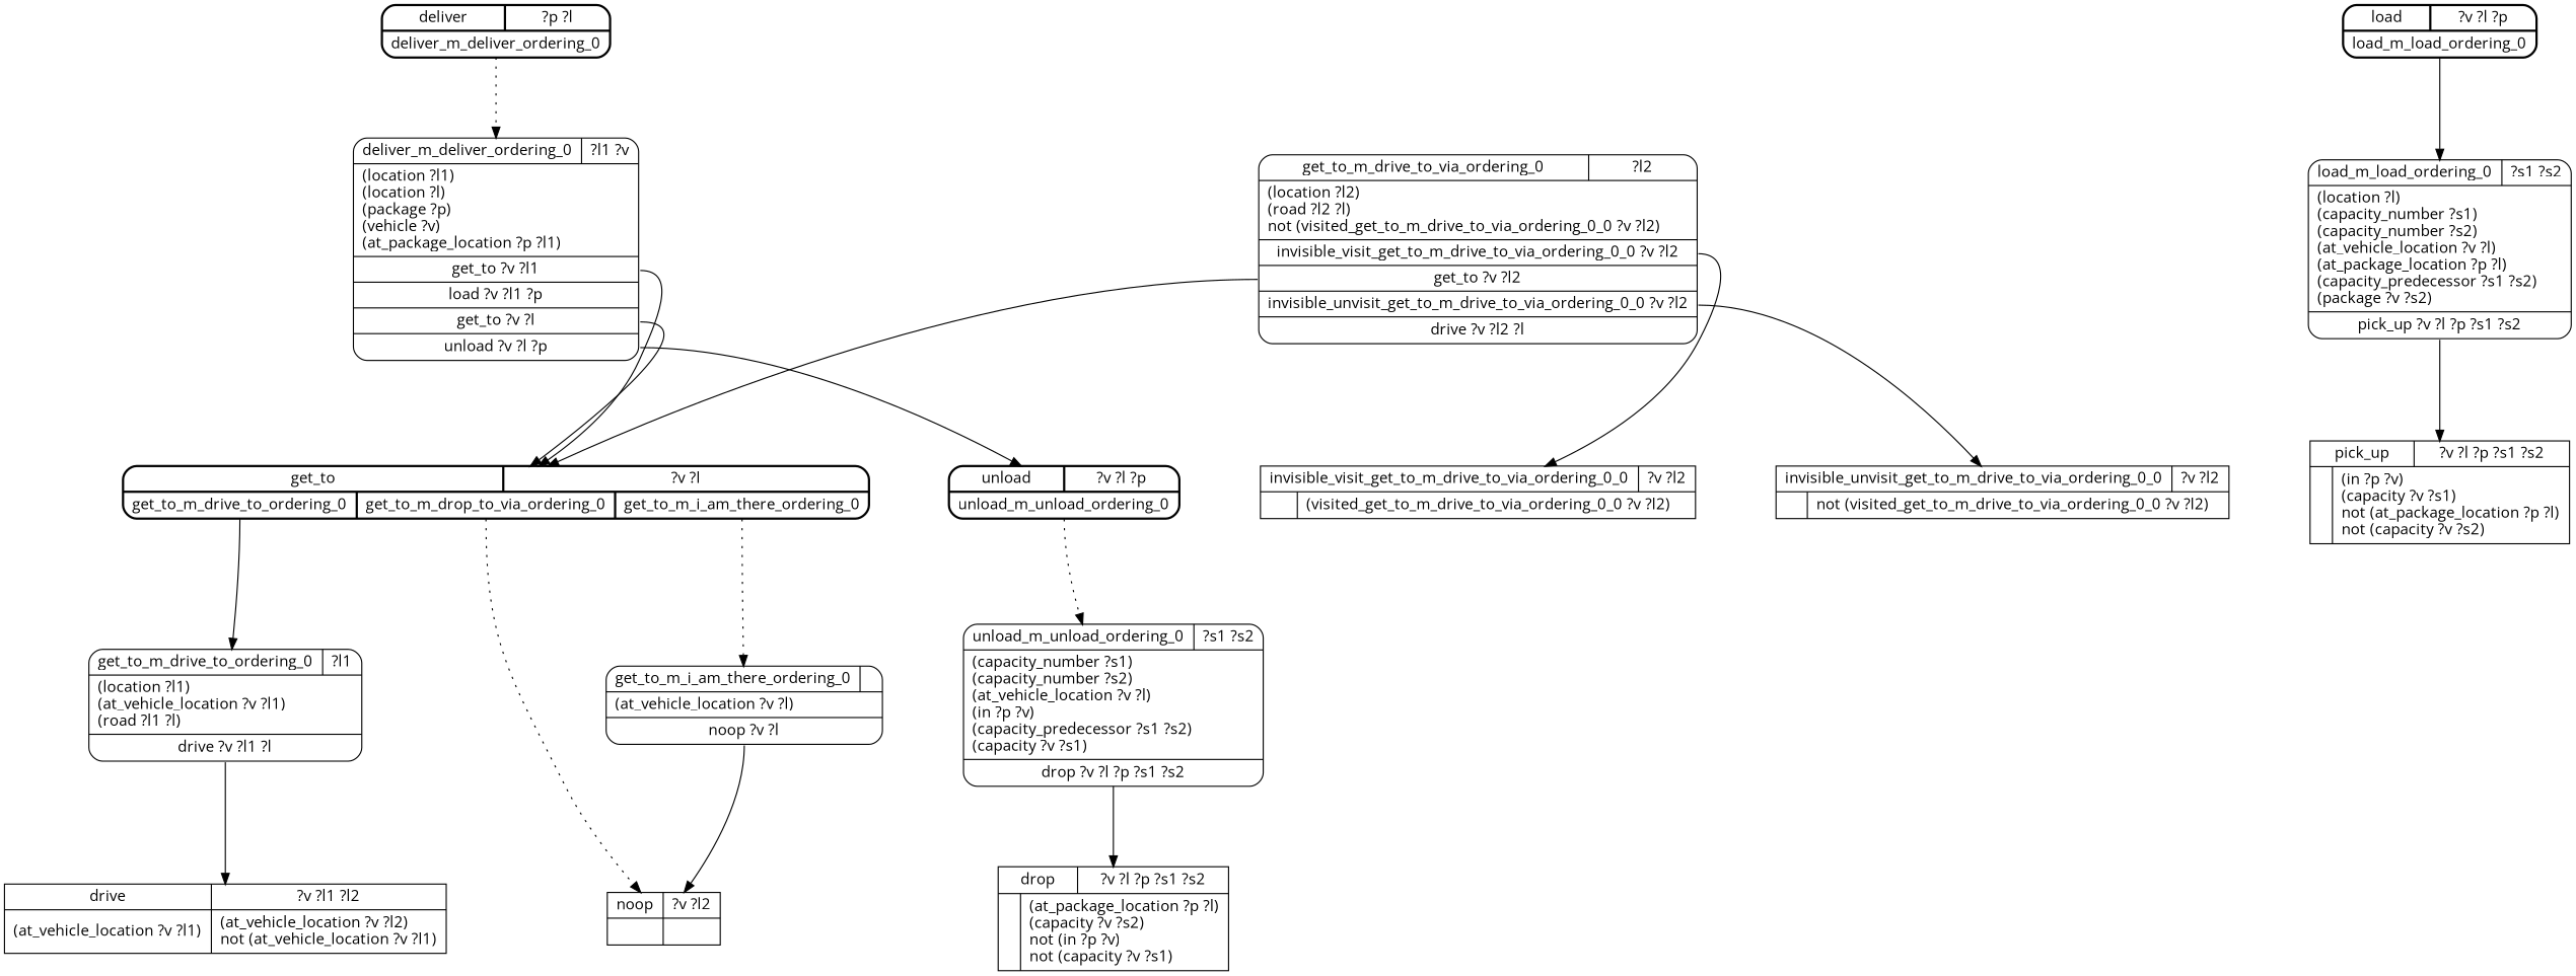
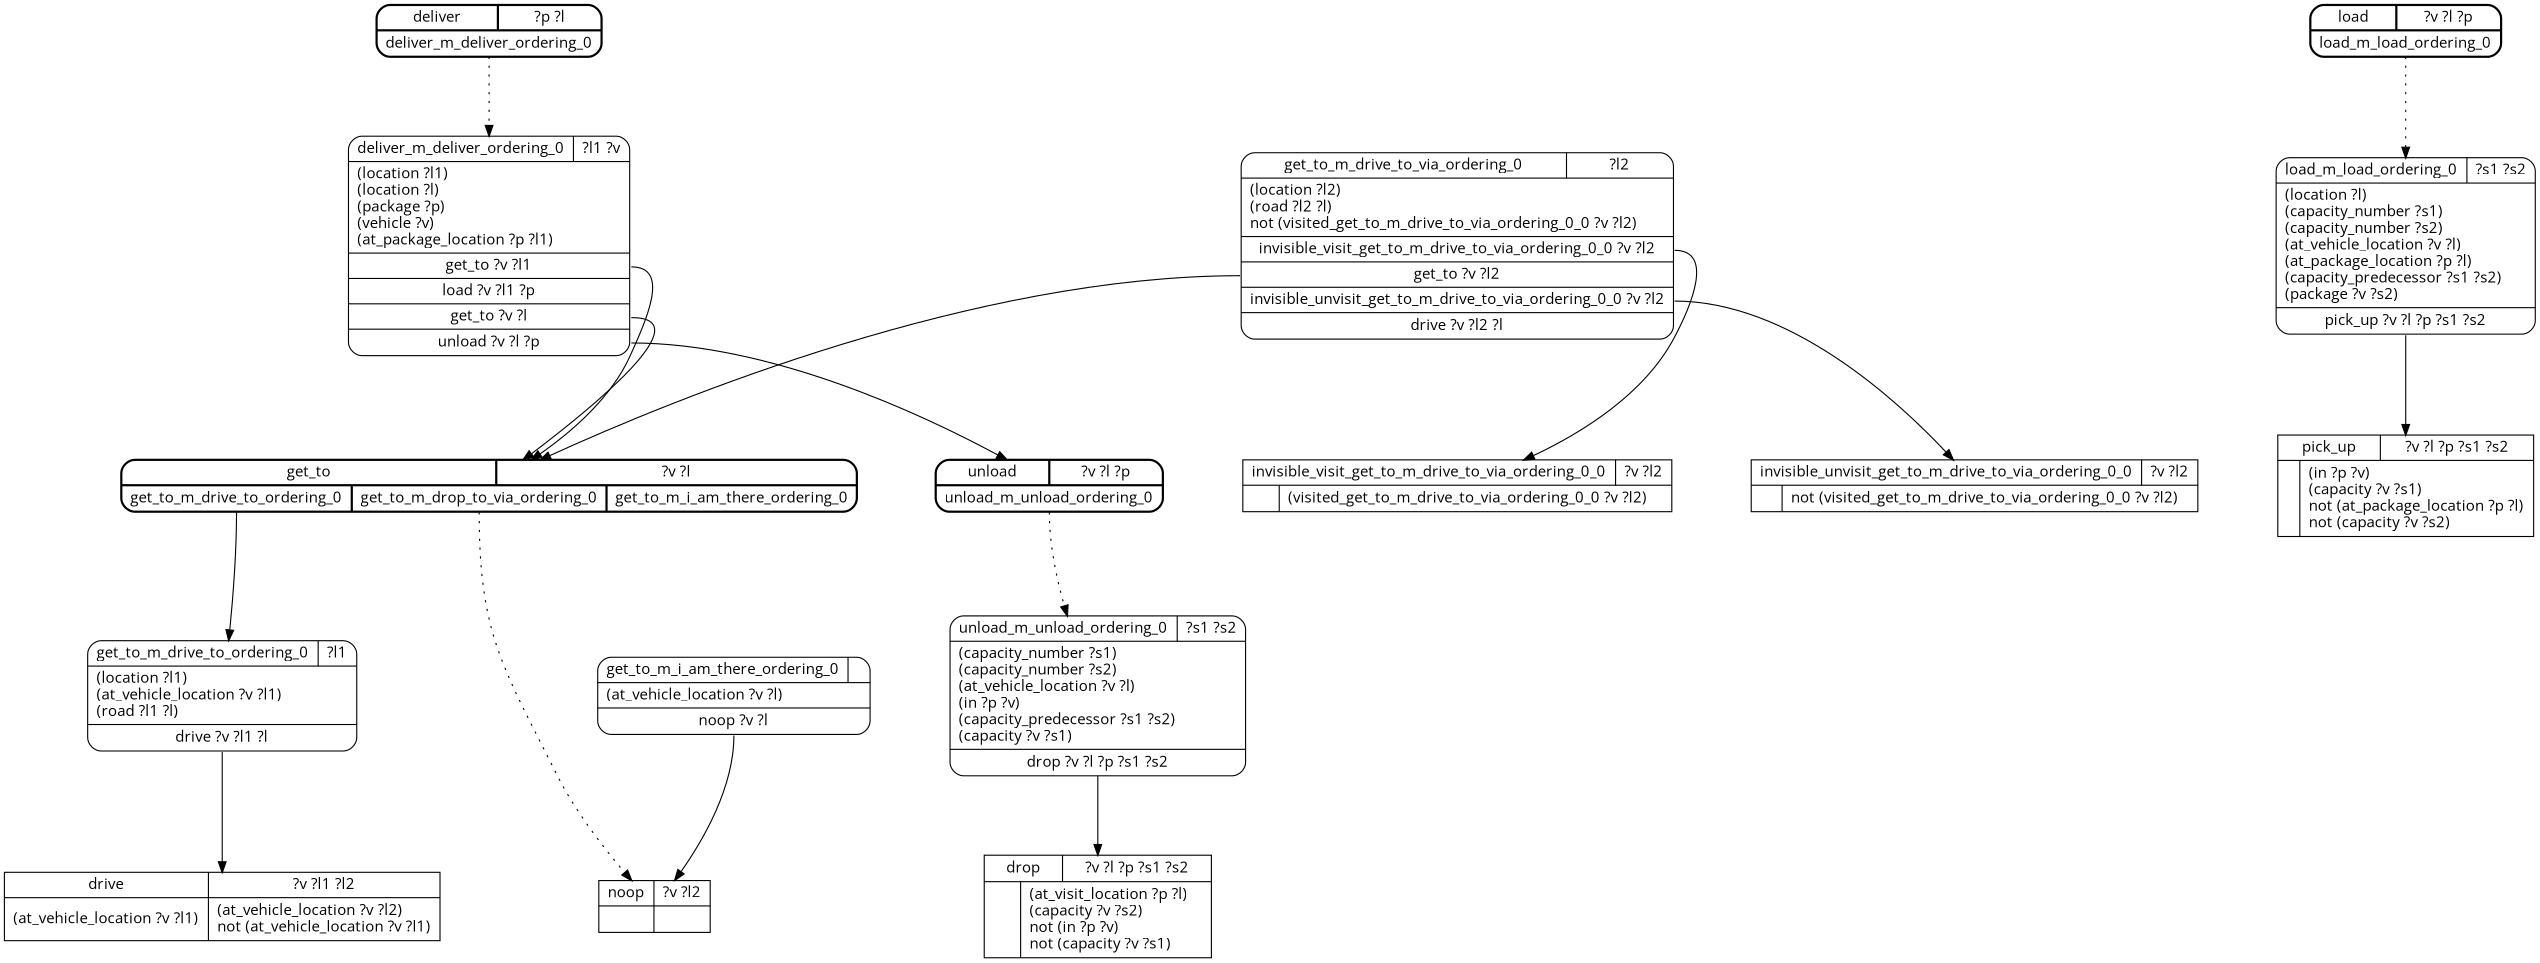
  digraph {
    fontname="Open Sans"
    nodesep=1
    ranksep=1
    node [fontname="Open Sans" shape=Mrecord]
    edge [fontname="Open Sans" tailport=0]
    drive [label="{{\N|?v ?l1 ?l2}|{(at_vehicle_location ?v ?l1)\l|(at_vehicle_location ?v ?l2)\lnot (at_vehicle_location ?v ?l1)\l}}" shape=record]
    noop [label="{{\N|?v ?l2}|{|}}" shape=record]
    pick_up [label="{{\N|?v ?l ?p ?s1 ?s2}|{|(in ?p ?v)\l(capacity ?v ?s1)\lnot (at_package_location ?p ?l)\lnot (capacity ?v ?s2)\l}}" shape=record]
-   drop [label="{{\N|?v ?l ?p ?s1 ?s2}|{|(at_package_location ?p ?l)\l(capacity ?v ?s2)\lnot (in ?p ?v)\lnot (capacity ?v ?s1)\l}}" shape=record]
+   drop [label="{{\N|?v ?l ?p ?s1 ?s2}|{|(at_visit_location ?p ?l)\l(capacity ?v ?s2)\lnot (in ?p ?v)\lnot (capacity ?v ?s1)\l}}" shape=record]
    invisible_visit_get_to_m_drive_to_via_ordering_0_0 [label="{{\N|?v ?l2}|{|(visited_get_to_m_drive_to_via_ordering_0_0 ?v ?l2)\l}}" shape=record]
    invisible_unvisit_get_to_m_drive_to_via_ordering_0_0 [label="{{\N|?v ?l2}|{|not (visited_get_to_m_drive_to_via_ordering_0_0 ?v ?l2)\l}}" shape=record]
    deliver [label="{{\N|?p ?l}|{<0>deliver_m_deliver_ordering_0}}" style=bold]
    deliver_m_deliver_ordering_0 [label="{{\N|?l1 ?v}|(location ?l1)\l(location ?l)\l(package ?p)\l(vehicle ?v)\l(at_package_location ?p ?l1)\l|<0>get_to ?v ?l1|<1>load ?v ?l1 ?p|<2>get_to ?v ?l|<3>unload ?v ?l ?p}"]
    get_to [label="{{\N|?v ?l}|{<0>get_to_m_drive_to_ordering_0|<1>get_to_m_drop_to_via_ordering_0|<2>get_to_m_i_am_there_ordering_0}}" style=bold]
    unload [label="{{\N|?v ?l ?p}|{<0>unload_m_unload_ordering_0}}" style=bold]
    get_to_m_drive_to_ordering_0 [label="{{\N|?l1}|(location ?l1)\l(at_vehicle_location ?v ?l1)\l(road ?l1 ?l)\l|<0>drive ?v ?l1 ?l}"]
    get_to_m_i_am_there_ordering_0 [label="{{\N|}|(at_vehicle_location ?v ?l)\l|<0>noop ?v ?l}"]
    load [label="{{\N|?v ?l ?p}|{<0>load_m_load_ordering_0}}" style=bold]
    load_m_load_ordering_0 [label="{{\N|?s1 ?s2}|(location ?l)\l(capacity_number ?s1)\l(capacity_number ?s2)\l(at_vehicle_location ?v ?l)\l(at_package_location ?p ?l)\l(capacity_predecessor ?s1 ?s2)\l(package ?v ?s2)\l|<0>pick_up ?v ?l ?p ?s1 ?s2}"]
    unload_m_unload_ordering_0 [label="{{\N|?s1 ?s2}|(capacity_number ?s1)\l(capacity_number ?s2)\l(at_vehicle_location ?v ?l)\l(in ?p ?v)\l(capacity_predecessor ?s1 ?s2)\l(capacity ?v ?s1)\l|<0>drop ?v ?l ?p ?s1 ?s2}"]
    get_to_m_drive_to_via_ordering_0 [label="{{\N|?l2}|(location ?l2)\l(road ?l2 ?l)\lnot (visited_get_to_m_drive_to_via_ordering_0_0 ?v ?l2)\l|<0>invisible_visit_get_to_m_drive_to_via_ordering_0_0 ?v ?l2|<1>get_to ?v ?l2|<2>invisible_unvisit_get_to_m_drive_to_via_ordering_0_0 ?v ?l2|<3>drive ?v ?l2 ?l}"]
    deliver -> deliver_m_deliver_ordering_0 [style=dotted]
    deliver_m_deliver_ordering_0 -> get_to
    deliver_m_deliver_ordering_0 -> get_to [tailport=2]
    deliver_m_deliver_ordering_0 -> unload [tailport=3]
    get_to -> noop [style=dotted tailport=1]
    get_to -> get_to_m_drive_to_ordering_0 [style=solid]
-   get_to -> get_to_m_i_am_there_ordering_0 [style=dotted tailport=2]
    unload -> unload_m_unload_ordering_0 [style=dotted]
    get_to_m_drive_to_ordering_0 -> drive
    get_to_m_i_am_there_ordering_0 -> noop
-   load -> load_m_load_ordering_0 [style=solid]
+   load -> load_m_load_ordering_0 [style=dotted]
    load_m_load_ordering_0 -> pick_up
    unload_m_unload_ordering_0 -> drop
    get_to_m_drive_to_via_ordering_0 -> invisible_visit_get_to_m_drive_to_via_ordering_0_0
    get_to_m_drive_to_via_ordering_0 -> invisible_unvisit_get_to_m_drive_to_via_ordering_0_0 [tailport=2]
    get_to_m_drive_to_via_ordering_0 -> get_to [tailport=1]
  }
